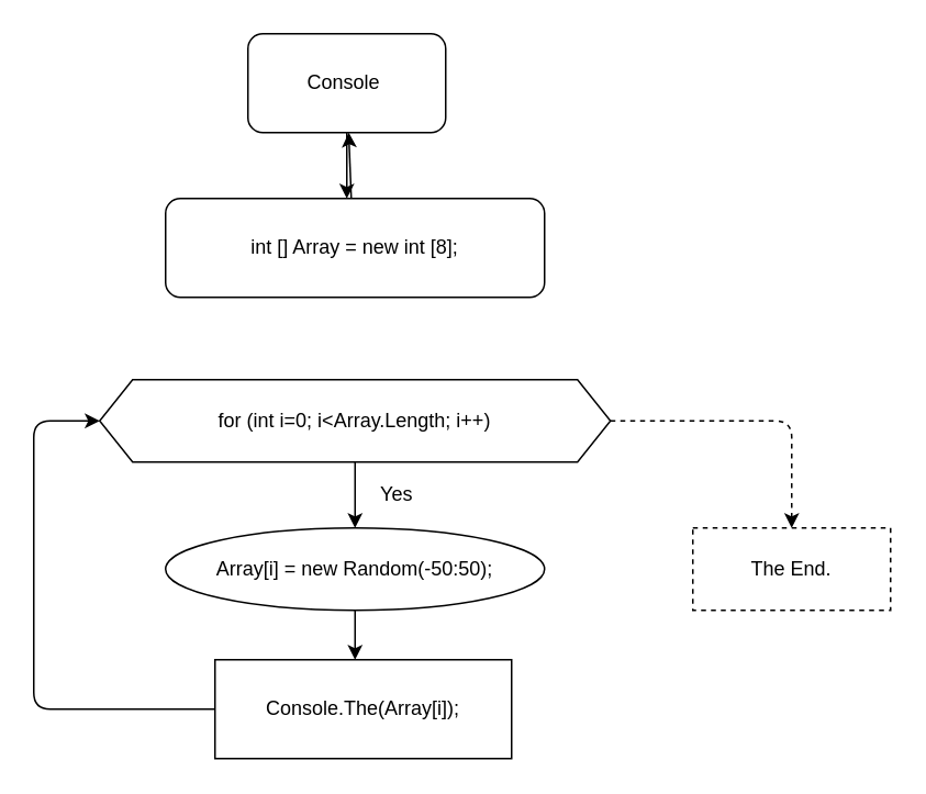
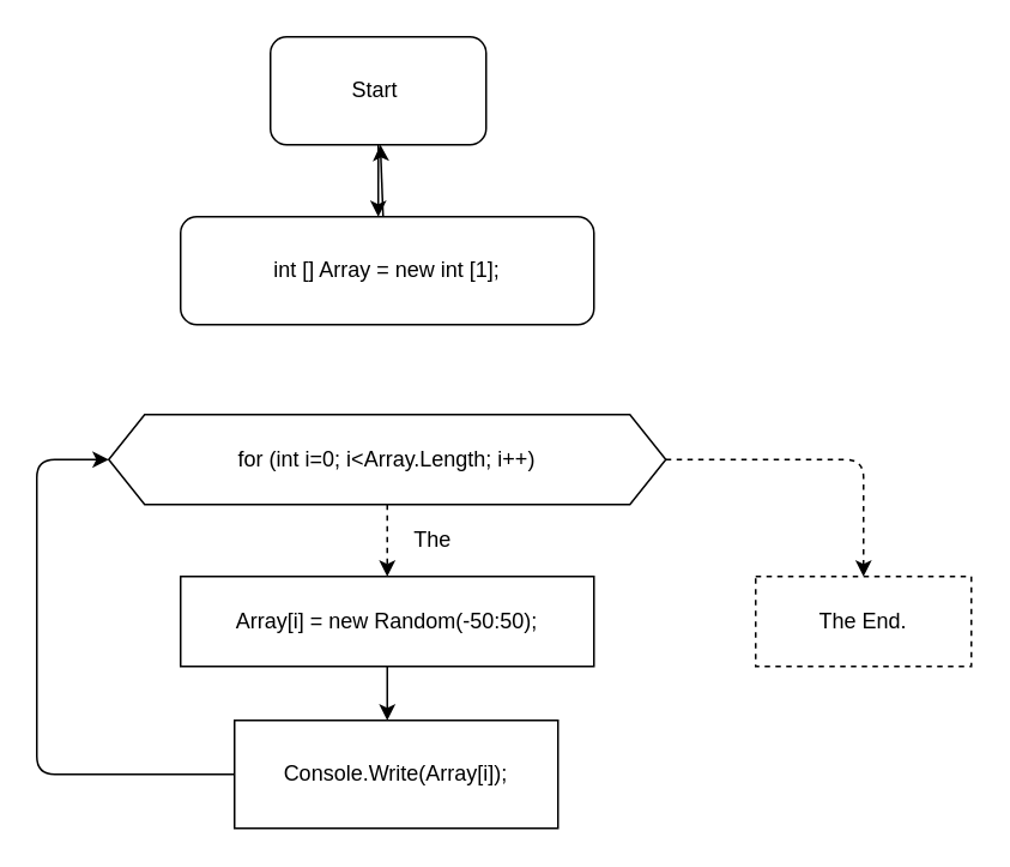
  <mxCell id="0" />
  <mxCell id="1" parent="0" />
  <mxCell id="2" style="edgeStyle=none;html=1;exitX=0.5;exitY=1;exitDx=0;exitDy=0;" edge="1" parent="1" source="3"><mxGeometry relative="1" as="geometry"><mxPoint x="210" y="120" as="targetPoint" /></mxGeometry></mxCell>
- <mxCell id="3" value="Console&amp;nbsp;" style="rounded=1;whiteSpace=wrap;html=1;" vertex="1" parent="1"><mxGeometry x="150" y="20" width="120" height="60" as="geometry" /></mxCell>
+ <mxCell id="3" value="Start&amp;nbsp;" style="rounded=1;whiteSpace=wrap;html=1;" vertex="1" parent="1"><mxGeometry x="150" y="20" width="120" height="60" as="geometry" /></mxCell>
  <mxCell id="4" style="edgeStyle=none;html=1;exitX=0.5;exitY=1;exitDx=0;exitDy=0;" edge="1" parent="1" source="5" target="3"><mxGeometry relative="1" as="geometry"><mxPoint x="215" y="240" as="targetPoint" /></mxGeometry></mxCell>
- <mxCell id="5" value="int [] Array = new int [8];&lt;br&gt;" style="rounded=1;whiteSpace=wrap;html=1;" vertex="1" parent="1"><mxGeometry x="100" y="120" width="230" height="60" as="geometry" /></mxCell>
- <mxCell id="6" style="edgeStyle=none;html=1;exitX=0.5;exitY=1;exitDx=0;exitDy=0;" edge="1" parent="1" source="8" target="10"><mxGeometry relative="1" as="geometry"><mxPoint x="215" y="340" as="targetPoint" /></mxGeometry></mxCell>
+ <mxCell id="5" value="int [] Array = new int [1];&lt;br&gt;" style="rounded=1;whiteSpace=wrap;html=1;" vertex="1" parent="1"><mxGeometry x="100" y="120" width="230" height="60" as="geometry" /></mxCell>
+ <mxCell id="6" style="edgeStyle=none;html=1;exitX=0.5;exitY=1;exitDx=0;exitDy=0;dashed=1;" edge="1" parent="1" source="8" target="10"><mxGeometry relative="1" as="geometry"><mxPoint x="215" y="340" as="targetPoint" /></mxGeometry></mxCell>
  <mxCell id="7" style="edgeStyle=none;html=1;exitX=1;exitY=0.5;exitDx=0;exitDy=0;entryX=0.5;entryY=0;entryDx=0;entryDy=0;dashed=1;" edge="1" parent="1" source="8" target="14"><mxGeometry relative="1" as="geometry"><Array as="points"><mxPoint x="480" y="255" /></Array></mxGeometry></mxCell>
  <mxCell id="8" value="for (int i=0; i&amp;lt;Array.Length; i++)" style="shape=hexagon;perimeter=hexagonPerimeter2;whiteSpace=wrap;html=1;fixedSize=1;" vertex="1" parent="1"><mxGeometry x="60" y="230" width="310" height="50" as="geometry" /></mxCell>
  <mxCell id="9" style="edgeStyle=none;html=1;exitX=0.5;exitY=1;exitDx=0;exitDy=0;" edge="1" parent="1" source="10"><mxGeometry relative="1" as="geometry"><mxPoint x="215" y="400" as="targetPoint" /></mxGeometry></mxCell>
- <mxCell id="10" value="Array[i] = new Random(-50:50);" style="ellipse;whiteSpace=wrap;html=1;" vertex="1" parent="1"><mxGeometry x="100" y="320" width="230" height="50" as="geometry" /></mxCell>
- <mxCell id="11" value="Yes" style="text;html=1;align=center;verticalAlign=middle;resizable=0;points=[];autosize=1;strokeColor=none;" vertex="1" parent="1"><mxGeometry x="220" y="290" width="40" height="20" as="geometry" /></mxCell>
+ <mxCell id="10" value="Array[i] = new Random(-50:50);" style="rounded=0;whiteSpace=wrap;html=1;" vertex="1" parent="1"><mxGeometry x="100" y="320" width="230" height="50" as="geometry" /></mxCell>
+ <mxCell id="11" value="The" style="text;html=1;align=center;verticalAlign=middle;resizable=0;points=[];autosize=1;strokeColor=none;" vertex="1" parent="1"><mxGeometry x="220" y="290" width="40" height="20" as="geometry" /></mxCell>
  <mxCell id="12" style="edgeStyle=none;html=1;exitX=0;exitY=0.5;exitDx=0;exitDy=0;entryX=0;entryY=0.5;entryDx=0;entryDy=0;" edge="1" parent="1" source="13" target="8"><mxGeometry relative="1" as="geometry"><Array as="points"><mxPoint x="20" y="430" /><mxPoint x="20" y="255" /></Array></mxGeometry></mxCell>
- <mxCell id="13" value="Console.The(Array[i]);" style="rounded=0;whiteSpace=wrap;html=1;" vertex="1" parent="1"><mxGeometry x="130" y="400" width="180" height="60" as="geometry" /></mxCell>
+ <mxCell id="13" value="Console.Write(Array[i]);" style="rounded=0;whiteSpace=wrap;html=1;" vertex="1" parent="1"><mxGeometry x="130" y="400" width="180" height="60" as="geometry" /></mxCell>
  <mxCell id="14" value="The End." style="rounded=0;whiteSpace=wrap;html=1;dashed=1;" vertex="1" parent="1"><mxGeometry x="420" y="320" width="120" height="50" as="geometry" /></mxCell>
